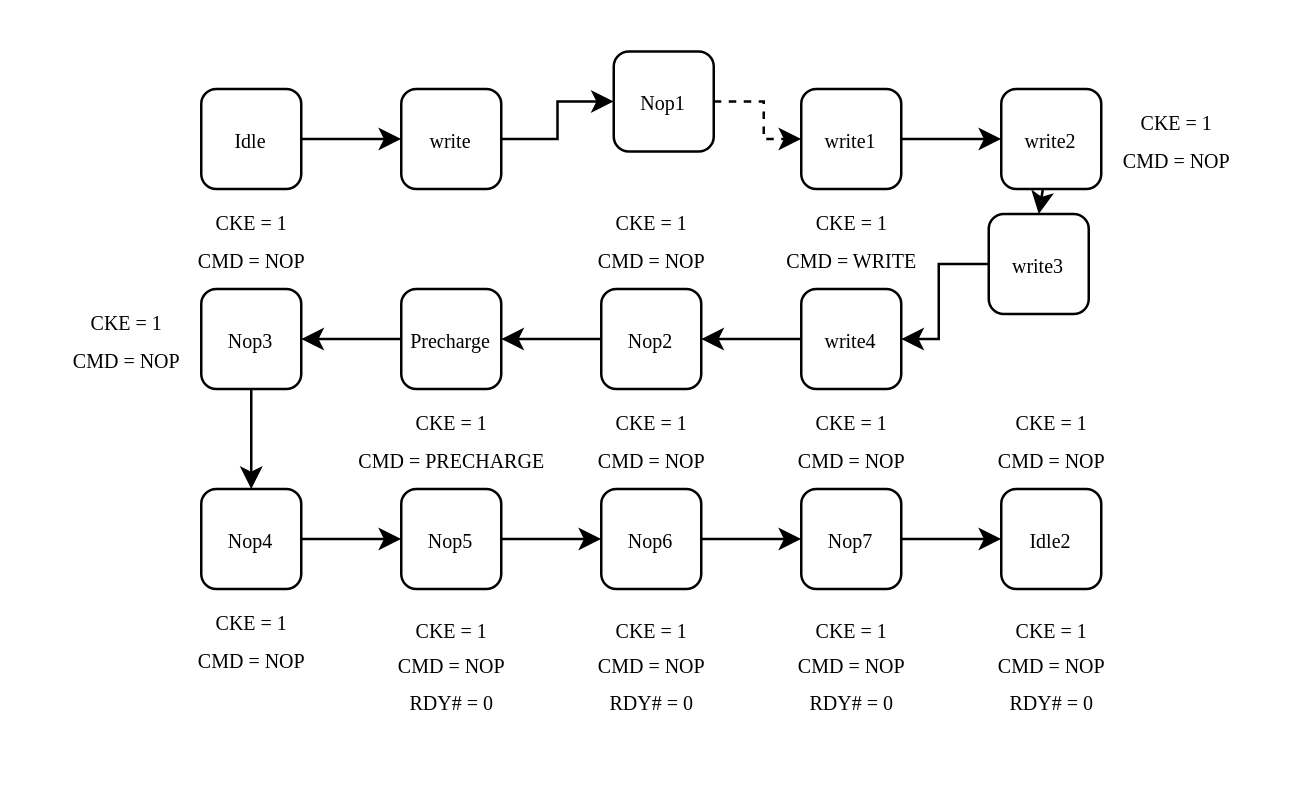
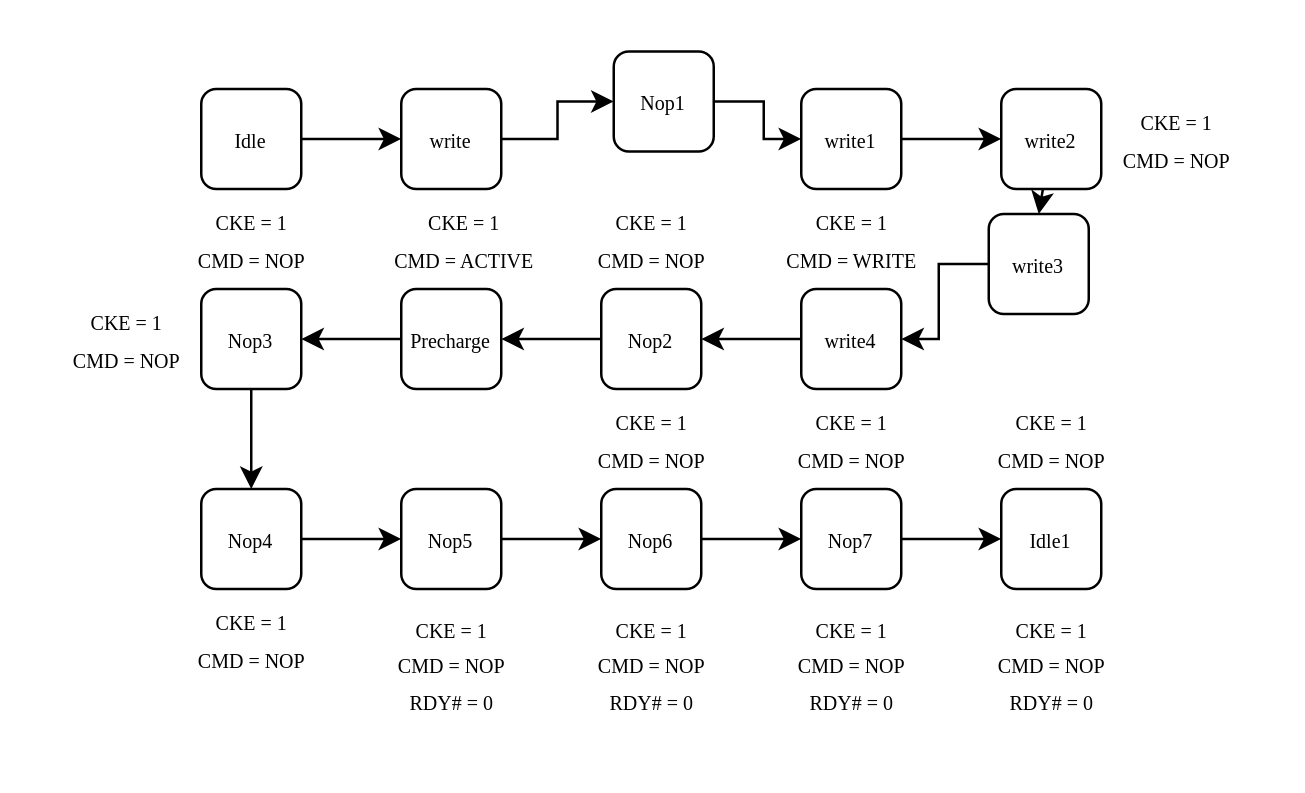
  <mxCell id="0" />
  <mxCell id="1" parent="0" />
  <mxCell id="2" style="edgeStyle=orthogonalEdgeStyle;rounded=0;orthogonalLoop=1;jettySize=auto;html=1;entryX=0;entryY=0.5;entryDx=0;entryDy=0;" parent="1" source="3" target="6" edge="1"><mxGeometry relative="1" as="geometry"><mxPoint x="160" y="55" as="targetPoint" /></mxGeometry></mxCell>
  <mxCell id="3" value="&lt;font style=&quot;font-size: 8px;&quot; data-font-src=&quot;https://fonts.googleapis.com/css?family=Calibri&quot; face=&quot;Calibri&quot;&gt;Idle&lt;/font&gt;" style="rounded=1;whiteSpace=wrap;html=1;" parent="1" vertex="1"><mxGeometry x="80" y="35" width="40" height="40" as="geometry" /></mxCell>
  <mxCell id="4" value="&lt;font style=&quot;font-size: 8px;&quot; data-font-src=&quot;https://fonts.googleapis.com/css?family=Calibri&quot; face=&quot;Calibri&quot;&gt;CKE = 1&lt;br&gt;CMD = NOP&lt;br&gt;&lt;/font&gt;" style="text;html=1;align=center;verticalAlign=middle;resizable=0;points=[];autosize=1;strokeColor=none;fillColor=none;" parent="1" vertex="1"><mxGeometry x="70" y="75" width="60" height="40" as="geometry" /></mxCell>
  <mxCell id="5" style="edgeStyle=orthogonalEdgeStyle;rounded=0;orthogonalLoop=1;jettySize=auto;html=1;entryX=0;entryY=0.5;entryDx=0;entryDy=0;" parent="1" source="6" target="9" edge="1"><mxGeometry relative="1" as="geometry" /></mxCell>
  <mxCell id="6" value="&lt;font face=&quot;Calibri&quot;&gt;&lt;span style=&quot;font-size: 8px;&quot;&gt;write&lt;/span&gt;&lt;/font&gt;" style="rounded=1;whiteSpace=wrap;html=1;" parent="1" vertex="1"><mxGeometry x="160" y="35" width="40" height="40" as="geometry" /></mxCell>
- <mxCell id="8" style="edgeStyle=orthogonalEdgeStyle;rounded=0;orthogonalLoop=1;jettySize=auto;html=1;entryX=0;entryY=0.5;entryDx=0;entryDy=0;dashed=1;" parent="1" source="9" target="11" edge="1"><mxGeometry relative="1" as="geometry" /></mxCell>
+ <mxCell id="7" value="&lt;font style=&quot;font-size: 8px;&quot; data-font-src=&quot;https://fonts.googleapis.com/css?family=Calibri&quot; face=&quot;Calibri&quot;&gt;CKE = 1&lt;br&gt;CMD = ACTIVE&lt;br&gt;&lt;/font&gt;" style="text;html=1;align=center;verticalAlign=middle;resizable=0;points=[];autosize=1;strokeColor=none;fillColor=none;" parent="1" vertex="1"><mxGeometry x="150" y="75" width="70" height="40" as="geometry" /></mxCell>
+ <mxCell id="8" style="edgeStyle=orthogonalEdgeStyle;rounded=0;orthogonalLoop=1;jettySize=auto;html=1;entryX=0;entryY=0.5;entryDx=0;entryDy=0;" parent="1" source="9" target="11" edge="1"><mxGeometry relative="1" as="geometry" /></mxCell>
  <mxCell id="9" value="&lt;font face=&quot;Calibri&quot;&gt;&lt;span style=&quot;font-size: 8px;&quot;&gt;Nop1&lt;/span&gt;&lt;/font&gt;" style="rounded=1;whiteSpace=wrap;html=1;" parent="1" vertex="1"><mxGeometry x="245" y="20" width="40" height="40" as="geometry" /></mxCell>
  <mxCell id="10" style="edgeStyle=none;html=1;entryX=0;entryY=0.5;entryDx=0;entryDy=0;" parent="1" source="11" target="14" edge="1"><mxGeometry relative="1" as="geometry" /></mxCell>
  <mxCell id="11" value="&lt;font face=&quot;Calibri&quot;&gt;&lt;span style=&quot;font-size: 8px;&quot;&gt;write1&lt;/span&gt;&lt;/font&gt;" style="rounded=1;whiteSpace=wrap;html=1;" parent="1" vertex="1"><mxGeometry x="320" y="35" width="40" height="40" as="geometry" /></mxCell>
  <mxCell id="12" value="&lt;font style=&quot;font-size: 8px;&quot; data-font-src=&quot;https://fonts.googleapis.com/css?family=Calibri&quot; face=&quot;Calibri&quot;&gt;CKE = 1&lt;br&gt;CMD = WRITE&lt;br&gt;&lt;/font&gt;" style="text;html=1;align=center;verticalAlign=middle;resizable=0;points=[];autosize=1;strokeColor=none;fillColor=none;" parent="1" vertex="1"><mxGeometry x="305" y="75" width="70" height="40" as="geometry" /></mxCell>
  <mxCell id="13" style="edgeStyle=none;html=1;entryX=0.5;entryY=0;entryDx=0;entryDy=0;" parent="1" source="14" target="16" edge="1"><mxGeometry relative="1" as="geometry" /></mxCell>
  <mxCell id="14" value="&lt;font face=&quot;Calibri&quot;&gt;&lt;span style=&quot;font-size: 8px;&quot;&gt;write2&lt;/span&gt;&lt;/font&gt;" style="rounded=1;whiteSpace=wrap;html=1;" parent="1" vertex="1"><mxGeometry x="400" y="35" width="40" height="40" as="geometry" /></mxCell>
  <mxCell id="15" style="edgeStyle=orthogonalEdgeStyle;rounded=0;orthogonalLoop=1;jettySize=auto;html=1;entryX=1;entryY=0.5;entryDx=0;entryDy=0;" parent="1" source="16" target="18" edge="1"><mxGeometry relative="1" as="geometry" /></mxCell>
  <mxCell id="16" value="&lt;font face=&quot;Calibri&quot;&gt;&lt;span style=&quot;font-size: 8px;&quot;&gt;write3&lt;/span&gt;&lt;/font&gt;" style="rounded=1;whiteSpace=wrap;html=1;" parent="1" vertex="1"><mxGeometry x="395" y="85" width="40" height="40" as="geometry" /></mxCell>
  <mxCell id="17" style="edgeStyle=orthogonalEdgeStyle;rounded=0;orthogonalLoop=1;jettySize=auto;html=1;entryX=1;entryY=0.5;entryDx=0;entryDy=0;" parent="1" source="18" target="20" edge="1"><mxGeometry relative="1" as="geometry" /></mxCell>
  <mxCell id="18" value="&lt;font face=&quot;Calibri&quot;&gt;&lt;span style=&quot;font-size: 8px;&quot;&gt;write4&lt;/span&gt;&lt;/font&gt;" style="rounded=1;whiteSpace=wrap;html=1;" parent="1" vertex="1"><mxGeometry x="320" y="115" width="40" height="40" as="geometry" /></mxCell>
  <mxCell id="19" style="edgeStyle=none;html=1;entryX=1;entryY=0.5;entryDx=0;entryDy=0;" parent="1" source="20" target="35" edge="1"><mxGeometry relative="1" as="geometry" /></mxCell>
  <mxCell id="20" value="&lt;font face=&quot;Calibri&quot;&gt;&lt;span style=&quot;font-size: 8px;&quot;&gt;Nop2&lt;/span&gt;&lt;/font&gt;" style="rounded=1;whiteSpace=wrap;html=1;" parent="1" vertex="1"><mxGeometry x="240" y="115" width="40" height="40" as="geometry" /></mxCell>
  <mxCell id="21" style="edgeStyle=none;html=1;entryX=0.5;entryY=0;entryDx=0;entryDy=0;" parent="1" source="22" target="26" edge="1"><mxGeometry relative="1" as="geometry" /></mxCell>
  <mxCell id="22" value="&lt;font face=&quot;Calibri&quot;&gt;&lt;span style=&quot;font-size: 8px;&quot;&gt;Nop3&lt;/span&gt;&lt;/font&gt;" style="rounded=1;whiteSpace=wrap;html=1;" parent="1" vertex="1"><mxGeometry x="80" y="115" width="40" height="40" as="geometry" /></mxCell>
  <mxCell id="23" value="&lt;font style=&quot;font-size: 8px;&quot; data-font-src=&quot;https://fonts.googleapis.com/css?family=Calibri&quot; face=&quot;Calibri&quot;&gt;CKE = 1&lt;br&gt;CMD = NOP&lt;br&gt;&lt;/font&gt;" style="text;html=1;align=center;verticalAlign=middle;resizable=0;points=[];autosize=1;strokeColor=none;fillColor=none;" parent="1" vertex="1"><mxGeometry x="70" y="235" width="60" height="40" as="geometry" /></mxCell>
- <mxCell id="24" value="&lt;font style=&quot;font-size: 8px;&quot; data-font-src=&quot;https://fonts.googleapis.com/css?family=Calibri&quot; face=&quot;Calibri&quot;&gt;Idle2&lt;/font&gt;" style="rounded=1;whiteSpace=wrap;html=1;" parent="1" vertex="1"><mxGeometry x="400" y="195" width="40" height="40" as="geometry" /></mxCell>
+ <mxCell id="24" value="&lt;font style=&quot;font-size: 8px;&quot; data-font-src=&quot;https://fonts.googleapis.com/css?family=Calibri&quot; face=&quot;Calibri&quot;&gt;Idle1&lt;/font&gt;" style="rounded=1;whiteSpace=wrap;html=1;" parent="1" vertex="1"><mxGeometry x="400" y="195" width="40" height="40" as="geometry" /></mxCell>
  <mxCell id="25" style="edgeStyle=none;html=1;entryX=0;entryY=0.5;entryDx=0;entryDy=0;" parent="1" source="26" target="28" edge="1"><mxGeometry relative="1" as="geometry" /></mxCell>
  <mxCell id="26" value="&lt;font face=&quot;Calibri&quot;&gt;&lt;span style=&quot;font-size: 8px;&quot;&gt;Nop4&lt;/span&gt;&lt;/font&gt;" style="rounded=1;whiteSpace=wrap;html=1;" parent="1" vertex="1"><mxGeometry x="80" y="195" width="40" height="40" as="geometry" /></mxCell>
  <mxCell id="27" style="edgeStyle=none;html=1;entryX=0;entryY=0.5;entryDx=0;entryDy=0;" parent="1" source="28" target="40" edge="1"><mxGeometry relative="1" as="geometry" /></mxCell>
  <mxCell id="28" value="&lt;font face=&quot;Calibri&quot;&gt;&lt;span style=&quot;font-size: 8px;&quot;&gt;Nop5&lt;/span&gt;&lt;/font&gt;" style="rounded=1;whiteSpace=wrap;html=1;" parent="1" vertex="1"><mxGeometry x="160" y="195" width="40" height="40" as="geometry" /></mxCell>
  <mxCell id="29" value="&lt;font style=&quot;font-size: 8px;&quot; data-font-src=&quot;https://fonts.googleapis.com/css?family=Calibri&quot; face=&quot;Calibri&quot;&gt;CKE = 1&lt;br&gt;CMD = NOP&lt;br&gt;RDY# = 0&lt;br&gt;&lt;/font&gt;" style="text;html=1;align=center;verticalAlign=middle;resizable=0;points=[];autosize=1;strokeColor=none;fillColor=none;" parent="1" vertex="1"><mxGeometry x="150" y="235" width="60" height="60" as="geometry" /></mxCell>
  <mxCell id="30" value="&lt;font style=&quot;font-size: 8px;&quot; data-font-src=&quot;https://fonts.googleapis.com/css?family=Calibri&quot; face=&quot;Calibri&quot;&gt;CKE = 1&lt;br&gt;CMD = NOP&lt;br&gt;&lt;/font&gt;" style="text;html=1;align=center;verticalAlign=middle;resizable=0;points=[];autosize=1;strokeColor=none;fillColor=none;" parent="1" vertex="1"><mxGeometry x="230" y="75" width="60" height="40" as="geometry" /></mxCell>
  <mxCell id="31" value="&lt;font style=&quot;font-size: 8px;&quot; data-font-src=&quot;https://fonts.googleapis.com/css?family=Calibri&quot; face=&quot;Calibri&quot;&gt;CKE = 1&lt;br&gt;CMD = NOP&lt;br&gt;&lt;/font&gt;" style="text;html=1;align=center;verticalAlign=middle;resizable=0;points=[];autosize=1;strokeColor=none;fillColor=none;" parent="1" vertex="1"><mxGeometry x="440" y="35" width="60" height="40" as="geometry" /></mxCell>
  <mxCell id="32" value="&lt;font style=&quot;font-size: 8px;&quot; data-font-src=&quot;https://fonts.googleapis.com/css?family=Calibri&quot; face=&quot;Calibri&quot;&gt;CKE = 1&lt;br&gt;CMD = NOP&lt;br&gt;&lt;/font&gt;" style="text;html=1;align=center;verticalAlign=middle;resizable=0;points=[];autosize=1;strokeColor=none;fillColor=none;" parent="1" vertex="1"><mxGeometry x="390" y="155" width="60" height="40" as="geometry" /></mxCell>
  <mxCell id="33" value="&lt;font style=&quot;font-size: 8px;&quot; data-font-src=&quot;https://fonts.googleapis.com/css?family=Calibri&quot; face=&quot;Calibri&quot;&gt;CKE = 1&lt;br&gt;CMD = NOP&lt;br&gt;&lt;/font&gt;" style="text;html=1;align=center;verticalAlign=middle;resizable=0;points=[];autosize=1;strokeColor=none;fillColor=none;" parent="1" vertex="1"><mxGeometry x="310" y="155" width="60" height="40" as="geometry" /></mxCell>
  <mxCell id="34" style="edgeStyle=none;html=1;entryX=1;entryY=0.5;entryDx=0;entryDy=0;" parent="1" source="35" target="22" edge="1"><mxGeometry relative="1" as="geometry" /></mxCell>
  <mxCell id="35" value="&lt;font face=&quot;Calibri&quot;&gt;&lt;span style=&quot;font-size: 8px;&quot;&gt;Precharge&lt;/span&gt;&lt;/font&gt;" style="rounded=1;whiteSpace=wrap;html=1;" parent="1" vertex="1"><mxGeometry x="160" y="115" width="40" height="40" as="geometry" /></mxCell>
  <mxCell id="36" value="&lt;font style=&quot;font-size: 8px;&quot; data-font-src=&quot;https://fonts.googleapis.com/css?family=Calibri&quot; face=&quot;Calibri&quot;&gt;CKE = 1&lt;br&gt;CMD = NOP&lt;br&gt;&lt;/font&gt;" style="text;html=1;align=center;verticalAlign=middle;resizable=0;points=[];autosize=1;strokeColor=none;fillColor=none;" parent="1" vertex="1"><mxGeometry x="230" y="155" width="60" height="40" as="geometry" /></mxCell>
  <mxCell id="37" value="&lt;font style=&quot;font-size: 8px;&quot; data-font-src=&quot;https://fonts.googleapis.com/css?family=Calibri&quot; face=&quot;Calibri&quot;&gt;CKE = 1&lt;br&gt;CMD = NOP&lt;br&gt;&lt;/font&gt;" style="text;html=1;align=center;verticalAlign=middle;resizable=0;points=[];autosize=1;strokeColor=none;fillColor=none;" parent="1" vertex="1"><mxGeometry x="20" y="115" width="60" height="40" as="geometry" /></mxCell>
- <mxCell id="38" value="&lt;font style=&quot;font-size: 8px;&quot; data-font-src=&quot;https://fonts.googleapis.com/css?family=Calibri&quot; face=&quot;Calibri&quot;&gt;CKE = 1&lt;br&gt;CMD = PRECHARGE&lt;br&gt;&lt;/font&gt;" style="text;html=1;align=center;verticalAlign=middle;resizable=0;points=[];autosize=1;strokeColor=none;fillColor=none;" parent="1" vertex="1"><mxGeometry x="140" y="155" width="80" height="40" as="geometry" /></mxCell>
  <mxCell id="39" style="edgeStyle=none;html=1;entryX=0;entryY=0.5;entryDx=0;entryDy=0;" parent="1" source="40" target="42" edge="1"><mxGeometry relative="1" as="geometry" /></mxCell>
  <mxCell id="40" value="&lt;font face=&quot;Calibri&quot;&gt;&lt;span style=&quot;font-size: 8px;&quot;&gt;Nop6&lt;/span&gt;&lt;/font&gt;" style="rounded=1;whiteSpace=wrap;html=1;" parent="1" vertex="1"><mxGeometry x="240" y="195" width="40" height="40" as="geometry" /></mxCell>
  <mxCell id="41" style="edgeStyle=none;html=1;entryX=0;entryY=0.5;entryDx=0;entryDy=0;" parent="1" source="42" target="24" edge="1"><mxGeometry relative="1" as="geometry" /></mxCell>
  <mxCell id="42" value="&lt;font face=&quot;Calibri&quot;&gt;&lt;span style=&quot;font-size: 8px;&quot;&gt;Nop7&lt;/span&gt;&lt;/font&gt;" style="rounded=1;whiteSpace=wrap;html=1;" parent="1" vertex="1"><mxGeometry x="320" y="195" width="40" height="40" as="geometry" /></mxCell>
  <mxCell id="43" value="&lt;font style=&quot;font-size: 8px;&quot; data-font-src=&quot;https://fonts.googleapis.com/css?family=Calibri&quot; face=&quot;Calibri&quot;&gt;CKE = 1&lt;br&gt;CMD = NOP&lt;br&gt;RDY# = 0&lt;br&gt;&lt;/font&gt;" style="text;html=1;align=center;verticalAlign=middle;resizable=0;points=[];autosize=1;strokeColor=none;fillColor=none;" parent="1" vertex="1"><mxGeometry x="230" y="235" width="60" height="60" as="geometry" /></mxCell>
  <mxCell id="44" value="&lt;font style=&quot;font-size: 8px;&quot; data-font-src=&quot;https://fonts.googleapis.com/css?family=Calibri&quot; face=&quot;Calibri&quot;&gt;CKE = 1&lt;br&gt;CMD = NOP&lt;br&gt;RDY# = 0&lt;br&gt;&lt;/font&gt;" style="text;html=1;align=center;verticalAlign=middle;resizable=0;points=[];autosize=1;strokeColor=none;fillColor=none;" parent="1" vertex="1"><mxGeometry x="310" y="235" width="60" height="60" as="geometry" /></mxCell>
  <mxCell id="45" value="&lt;font style=&quot;font-size: 8px;&quot; data-font-src=&quot;https://fonts.googleapis.com/css?family=Calibri&quot; face=&quot;Calibri&quot;&gt;CKE = 1&lt;br&gt;CMD = NOP&lt;br&gt;RDY# = 0&lt;br&gt;&lt;/font&gt;" style="text;html=1;align=center;verticalAlign=middle;resizable=0;points=[];autosize=1;strokeColor=none;fillColor=none;" parent="1" vertex="1"><mxGeometry x="390" y="235" width="60" height="60" as="geometry" /></mxCell>
